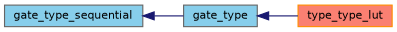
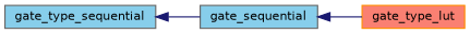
  digraph {
    rankdir=LR
    node [color=gray40 fillcolor=skyblue fontname=Helvetica fontsize=10 shape=record style=filled]
    edge [color=midnightblue dir=back fontname=Helvetica fontsize=10 labelfontname=Helvetica labelfontsize=10 style=solid]
-   n1 [height=0.2 label=gate_type width=0.4]
-   n2 [color=darkorange fillcolor=salmon height=0.2 label=type_type_lut width=0.4]
+   n1 [height=0.2 label=gate_sequential width=0.4]
+   n2 [color=darkorange fillcolor=salmon height=0.2 label=gate_type_lut width=0.4]
    n3 [height=0.2 label=gate_type_sequential width=0.4]
    n1 -> n2
    n3 -> n1
  }
